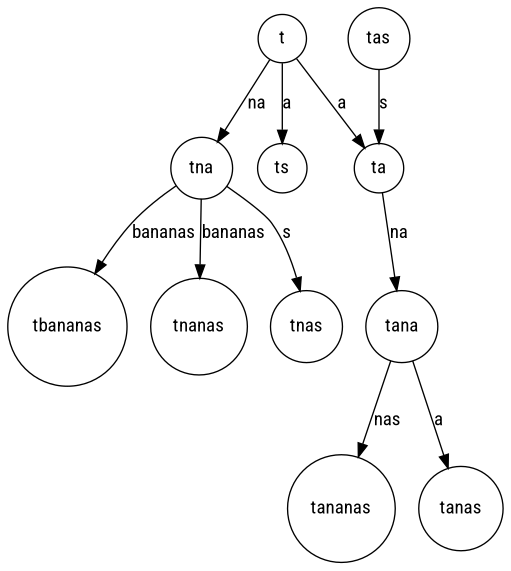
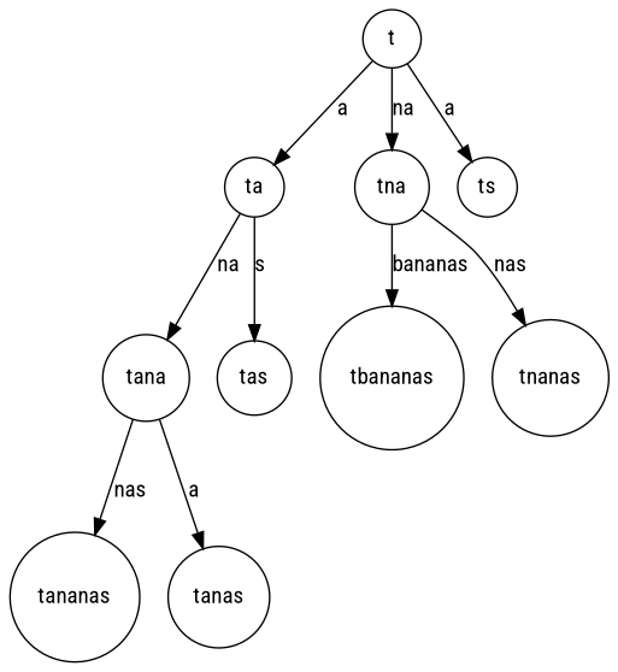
  digraph {
    fontname="Roboto Condensed"
    node [fontname="Roboto Condensed" shape=circle]
    edge [fontname="Roboto Condensed"]
    t
    ta
    tna
    ts
    tana
    tas
    tbananas
    tnanas
-   tnas
    tananas
    tanas
    t -> ta [label=a]
    t -> tna [label=na]
    t -> ts [label=a]
    ta -> tana [label=na]
-   tas -> ta [label=s]
+   ta -> tas [label=s]
    tna -> tbananas [label=bananas]
-   tna -> tnanas [label=bananas]
-   tna -> tnas [label=s]
+   tna -> tnanas [label=nas]
    tana -> tananas [label=nas]
    tana -> tanas [label=a]
  }
